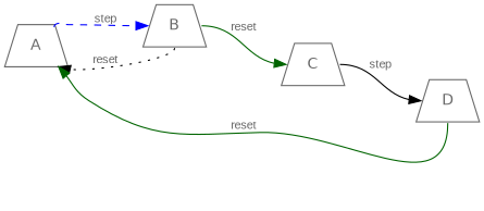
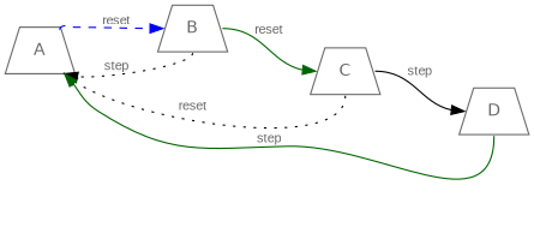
  digraph {
    fontcolor=dimgray
    fontname=Helvetica
    rankdir=LR
    splines=spline
    node [color=dimgray fontcolor=dimgray fontname=Helvetica fontsize=13 shape=trapezium]
    edge [color=black fontcolor=dimgray fontname=Arial fontsize=10 headport=w style=solid tailport=s]
    A
    B
    C
    D
-   A -> B [color=blue label=" step " style=dashed tailport=ne]
-   B -> A [headport=se label=" reset " style=dotted]
+   A -> B [color=blue label=" reset " style=dashed tailport=ne]
+   B -> A [headport=se label=" step " style=dotted]
    B -> C [color=darkgreen label=" reset " tailport=e]
+   C -> A [headport=se label=" reset " style=dotted]
    C -> D [label=" step " tailport=e]
-   D -> A [color=darkgreen headport=se label=" reset "]
+   D -> A [color=darkgreen headport=se label=" step "]
  }
